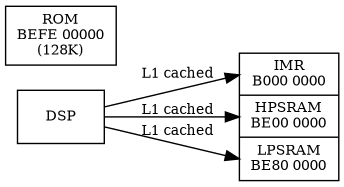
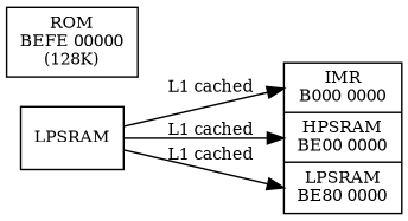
  digraph {
    fontname="DejaVu Serif"
    rankdir=LR
    splines=line
    node [fontname="DejaVu Serif" fontsize=10 shape=record]
    edge [fontname="DejaVu Serif" fontsize=10]
-   n1 [label=DSP]
+   n1 [label=LPSRAM]
    n2 [group=memory label="<imr> IMR\nB000 0000\n            |<hpsram> HPSRAM\nBE00 0000\n            |<lpsram> LPSRAM\nBE80 0000"]
    n3 [label="<rom>ROM\nBEFE 00000\n(128K)"]
    n1 -> n2 [headport=imr label="L1 cached"]
    n1 -> n2 [headport=hpsram label="L1 cached"]
    n1 -> n2 [headport=lpsram label="L1 cached"]
  }
